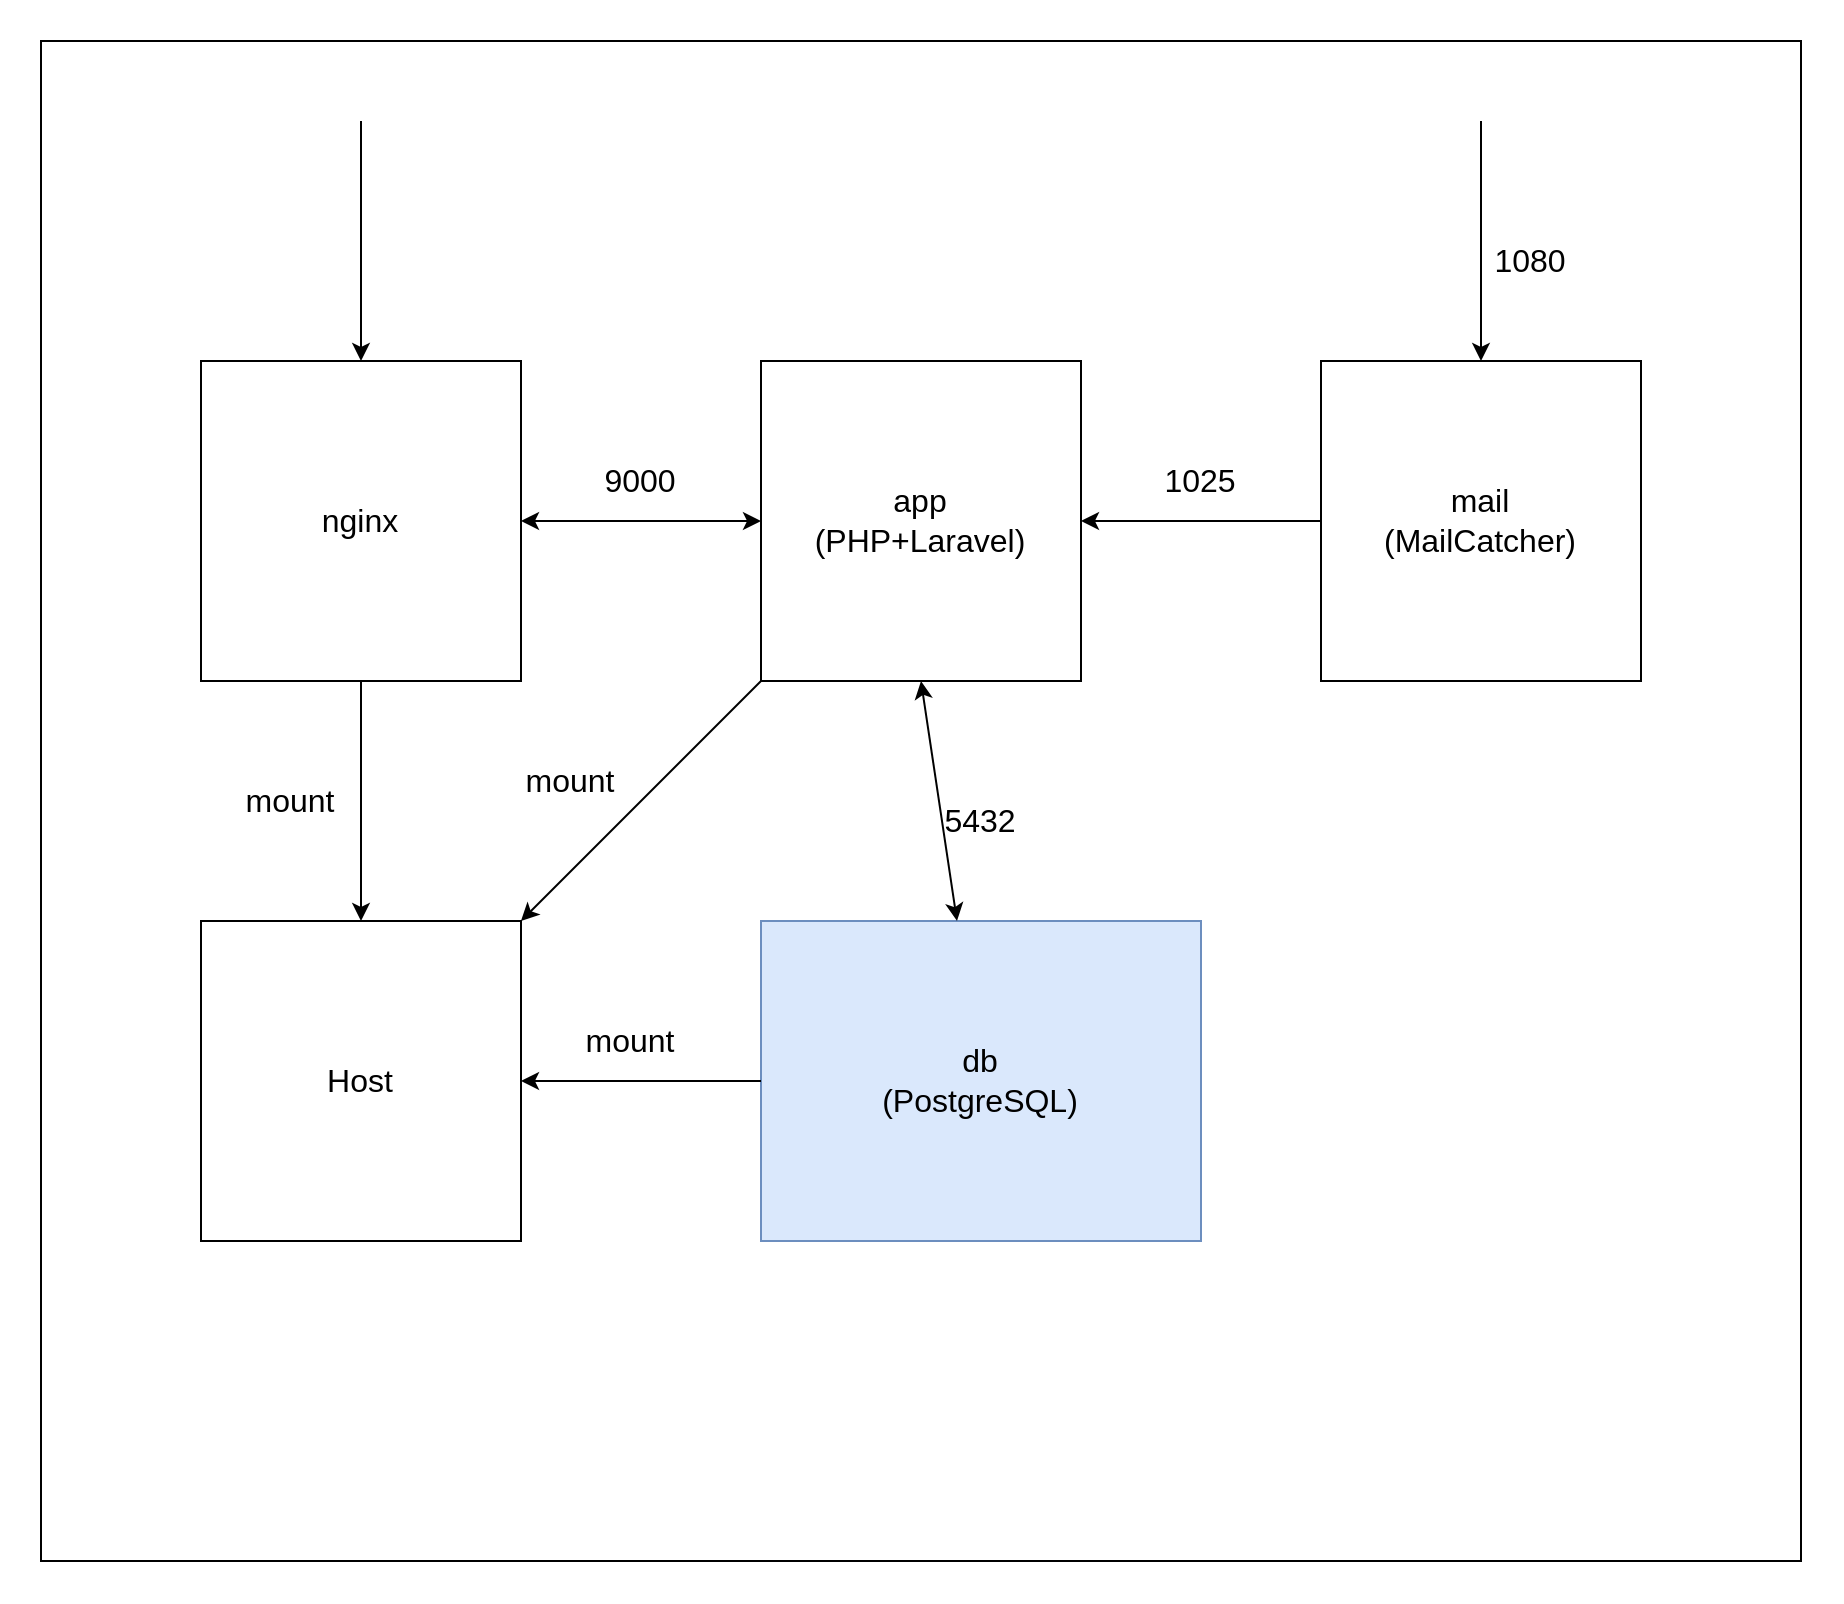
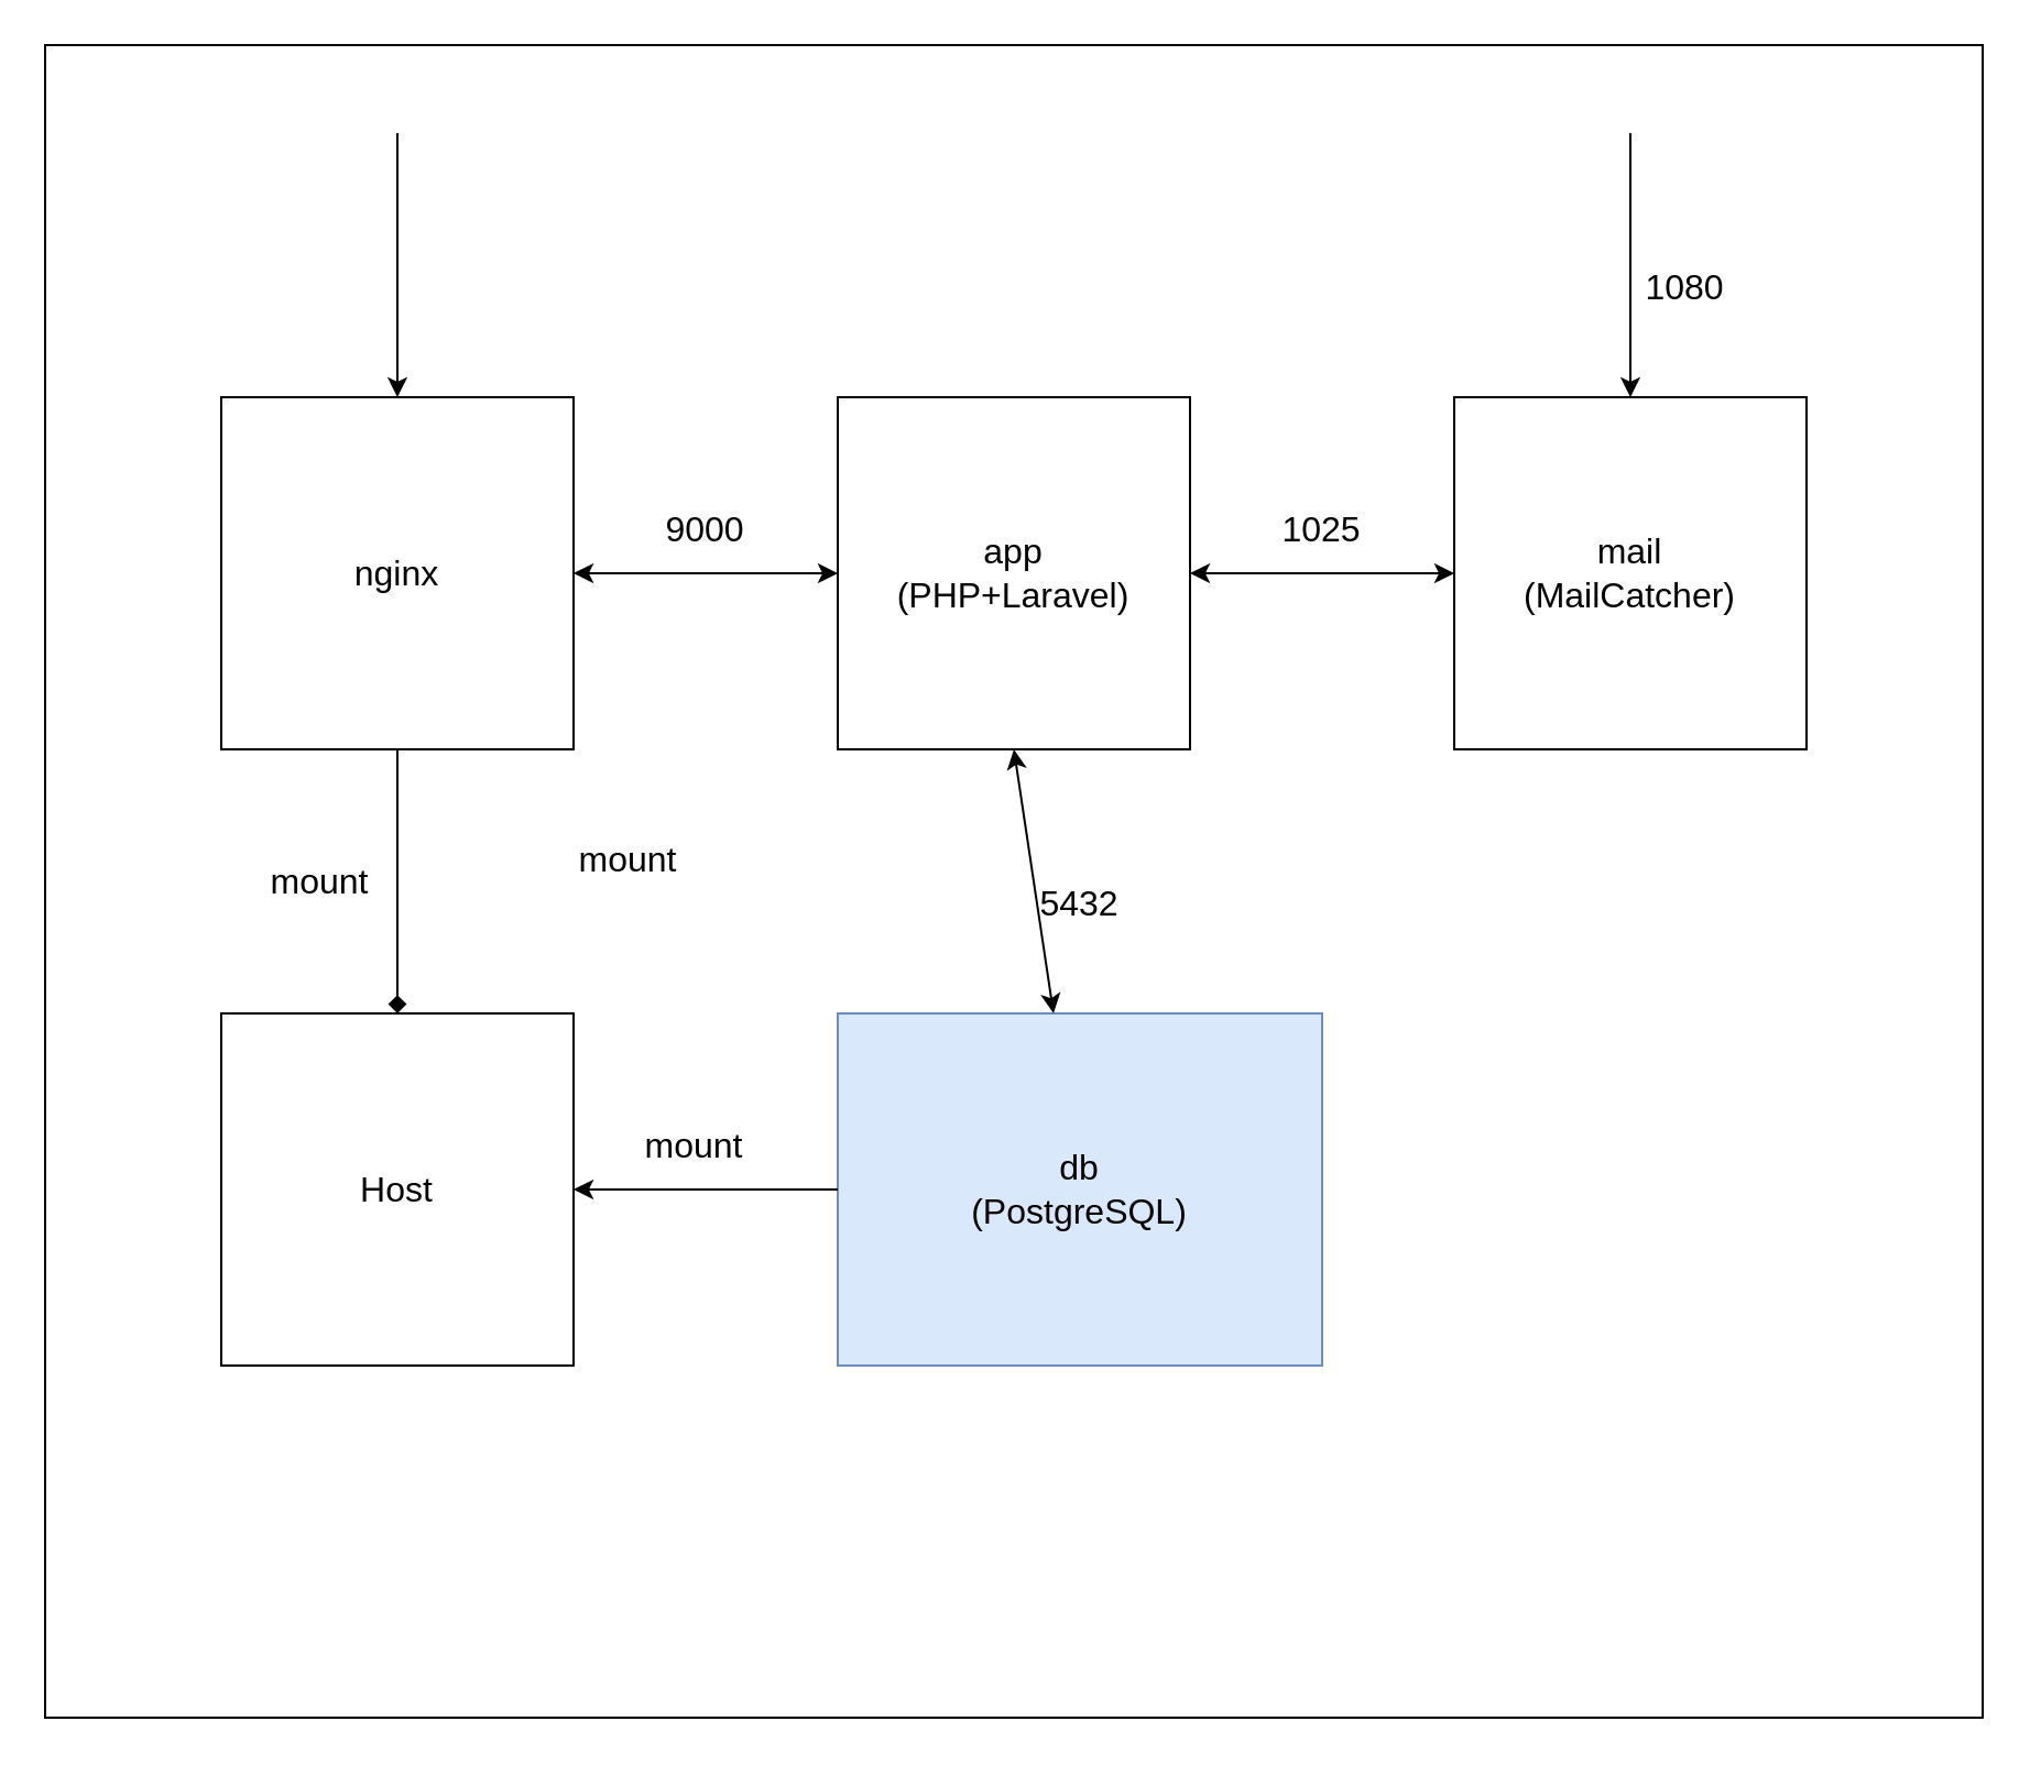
  <mxCell id="0" />
  <mxCell id="1" parent="0" />
  <mxCell id="2" value="" style="rounded=0;whiteSpace=wrap;html=1;fontSize=16;" vertex="1" parent="1"><mxGeometry x="20" y="20" width="880" height="760" as="geometry" /></mxCell>
  <mxCell id="3" value="nginx" style="whiteSpace=wrap;html=1;aspect=fixed;fontSize=16;" vertex="1" parent="1"><mxGeometry x="100" y="180" width="160" height="160" as="geometry" /></mxCell>
  <mxCell id="4" value="app&lt;br style=&quot;font-size: 16px&quot;&gt;(PHP+Laravel)" style="whiteSpace=wrap;html=1;aspect=fixed;fontSize=16;" vertex="1" parent="1"><mxGeometry x="380" y="180" width="160" height="160" as="geometry" /></mxCell>
  <mxCell id="5" value="mail&lt;br&gt;(MailCatcher)" style="whiteSpace=wrap;html=1;aspect=fixed;fontSize=16;" vertex="1" parent="1"><mxGeometry x="660" y="180" width="160" height="160" as="geometry" /></mxCell>
  <mxCell id="6" value="Host" style="whiteSpace=wrap;html=1;aspect=fixed;fontSize=16;" vertex="1" parent="1"><mxGeometry x="100" y="460" width="160" height="160" as="geometry" /></mxCell>
  <mxCell id="7" value="db&lt;br style=&quot;font-size: 16px&quot;&gt;(PostgreSQL)" style="whiteSpace=wrap;html=1;aspect=fixed;fontSize=16;fillColor=#dae8fc;strokeColor=#6c8ebf;" vertex="1" parent="1"><mxGeometry x="380" y="460" width="220" height="160" as="geometry" /></mxCell>
  <mxCell id="8" value="" style="endArrow=classic;html=1;fontSize=16;entryX=0.5;entryY=0;entryDx=0;entryDy=0;" edge="1" parent="1" target="3"><mxGeometry width="50" height="50" relative="1" as="geometry"><mxPoint x="180" y="60" as="sourcePoint" /><mxPoint x="190" y="40" as="targetPoint" /></mxGeometry></mxCell>
  <mxCell id="9" value="" style="endArrow=classic;html=1;fontSize=16;entryX=0.5;entryY=0;entryDx=0;entryDy=0;" edge="1" parent="1" target="5"><mxGeometry width="50" height="50" relative="1" as="geometry"><mxPoint x="740" y="60" as="sourcePoint" /><mxPoint x="760" y="30" as="targetPoint" /></mxGeometry></mxCell>
  <mxCell id="10" value="" style="endArrow=classic;startArrow=classic;html=1;fontSize=16;entryX=0;entryY=0.5;entryDx=0;entryDy=0;exitX=1;exitY=0.5;exitDx=0;exitDy=0;" edge="1" parent="1" source="3" target="4"><mxGeometry width="50" height="50" relative="1" as="geometry"><mxPoint x="100" y="690" as="sourcePoint" /><mxPoint x="150" y="640" as="targetPoint" /></mxGeometry></mxCell>
  <mxCell id="11" value="" style="endArrow=classic;startArrow=classic;html=1;fontSize=16;entryX=0.5;entryY=1;entryDx=0;entryDy=0;" edge="1" parent="1" source="7" target="4"><mxGeometry width="50" height="50" relative="1" as="geometry"><mxPoint x="430" y="390" as="sourcePoint" /><mxPoint x="480" y="340" as="targetPoint" /></mxGeometry></mxCell>
- <mxCell id="12" value="" style="endArrow=none;startArrow=classic;html=1;fontSize=16;entryX=0;entryY=0.5;entryDx=0;entryDy=0;exitX=1;exitY=0.5;exitDx=0;exitDy=0;" edge="1" parent="1" source="4" target="5"><mxGeometry width="50" height="50" relative="1" as="geometry"><mxPoint x="570" y="285" as="sourcePoint" /><mxPoint x="620" y="235" as="targetPoint" /></mxGeometry></mxCell>
- <mxCell id="13" value="" style="endArrow=classic;html=1;fontSize=16;exitX=0.5;exitY=1;exitDx=0;exitDy=0;entryX=0.5;entryY=0;entryDx=0;entryDy=0;" edge="1" parent="1" source="3" target="6"><mxGeometry width="50" height="50" relative="1" as="geometry"><mxPoint x="180" y="430" as="sourcePoint" /><mxPoint x="230" y="380" as="targetPoint" /></mxGeometry></mxCell>
- <mxCell id="14" value="" style="endArrow=classic;html=1;fontSize=16;exitX=0;exitY=1;exitDx=0;exitDy=0;entryX=1;entryY=0;entryDx=0;entryDy=0;" edge="1" parent="1" source="4" target="6"><mxGeometry width="50" height="50" relative="1" as="geometry"><mxPoint x="290" y="450" as="sourcePoint" /><mxPoint x="340" y="400" as="targetPoint" /></mxGeometry></mxCell>
+ <mxCell id="12" value="" style="endArrow=classic;startArrow=classic;html=1;fontSize=16;entryX=0;entryY=0.5;entryDx=0;entryDy=0;exitX=1;exitY=0.5;exitDx=0;exitDy=0;" edge="1" parent="1" source="4" target="5"><mxGeometry width="50" height="50" relative="1" as="geometry"><mxPoint x="570" y="285" as="sourcePoint" /><mxPoint x="620" y="235" as="targetPoint" /></mxGeometry></mxCell>
+ <mxCell id="13" value="" style="endArrow=diamond;html=1;fontSize=16;exitX=0.5;exitY=1;exitDx=0;exitDy=0;entryX=0.5;entryY=0;entryDx=0;entryDy=0;" edge="1" parent="1" source="3" target="6"><mxGeometry width="50" height="50" relative="1" as="geometry"><mxPoint x="180" y="430" as="sourcePoint" /><mxPoint x="230" y="380" as="targetPoint" /></mxGeometry></mxCell>
  <mxCell id="15" value="" style="endArrow=classic;html=1;fontSize=16;exitX=0;exitY=0.5;exitDx=0;exitDy=0;entryX=1;entryY=0.5;entryDx=0;entryDy=0;" edge="1" parent="1" source="7" target="6"><mxGeometry width="50" height="50" relative="1" as="geometry"><mxPoint x="300" y="630" as="sourcePoint" /><mxPoint x="350" y="580" as="targetPoint" /></mxGeometry></mxCell>
  <mxCell id="16" value="9000" style="text;html=1;strokeColor=none;fillColor=none;align=center;verticalAlign=middle;whiteSpace=wrap;rounded=0;fontSize=16;" vertex="1" parent="1"><mxGeometry x="290" y="230" width="60" height="20" as="geometry" /></mxCell>
  <mxCell id="17" value="1025" style="text;html=1;strokeColor=none;fillColor=none;align=center;verticalAlign=middle;whiteSpace=wrap;rounded=0;fontSize=16;" vertex="1" parent="1"><mxGeometry x="580" y="230" width="40" height="20" as="geometry" /></mxCell>
  <mxCell id="18" value="1080" style="text;html=1;strokeColor=none;fillColor=none;align=center;verticalAlign=middle;whiteSpace=wrap;rounded=0;fontSize=16;" vertex="1" parent="1"><mxGeometry x="745" y="120" width="40" height="20" as="geometry" /></mxCell>
  <mxCell id="19" value="5432" style="text;html=1;strokeColor=none;fillColor=none;align=center;verticalAlign=middle;whiteSpace=wrap;rounded=0;fontSize=16;" vertex="1" parent="1"><mxGeometry x="470" y="400" width="40" height="20" as="geometry" /></mxCell>
  <mxCell id="20" value="mount" style="text;html=1;strokeColor=none;fillColor=none;align=center;verticalAlign=middle;whiteSpace=wrap;rounded=0;fontSize=16;" vertex="1" parent="1"><mxGeometry x="290" y="510" width="50" height="20" as="geometry" /></mxCell>
  <mxCell id="21" value="mount" style="text;html=1;strokeColor=none;fillColor=none;align=center;verticalAlign=middle;whiteSpace=wrap;rounded=0;fontSize=16;" vertex="1" parent="1"><mxGeometry x="120" y="390" width="50" height="20" as="geometry" /></mxCell>
  <mxCell id="22" value="mount" style="text;html=1;strokeColor=none;fillColor=none;align=center;verticalAlign=middle;whiteSpace=wrap;rounded=0;fontSize=16;" vertex="1" parent="1"><mxGeometry x="260" y="380" width="50" height="20" as="geometry" /></mxCell>
